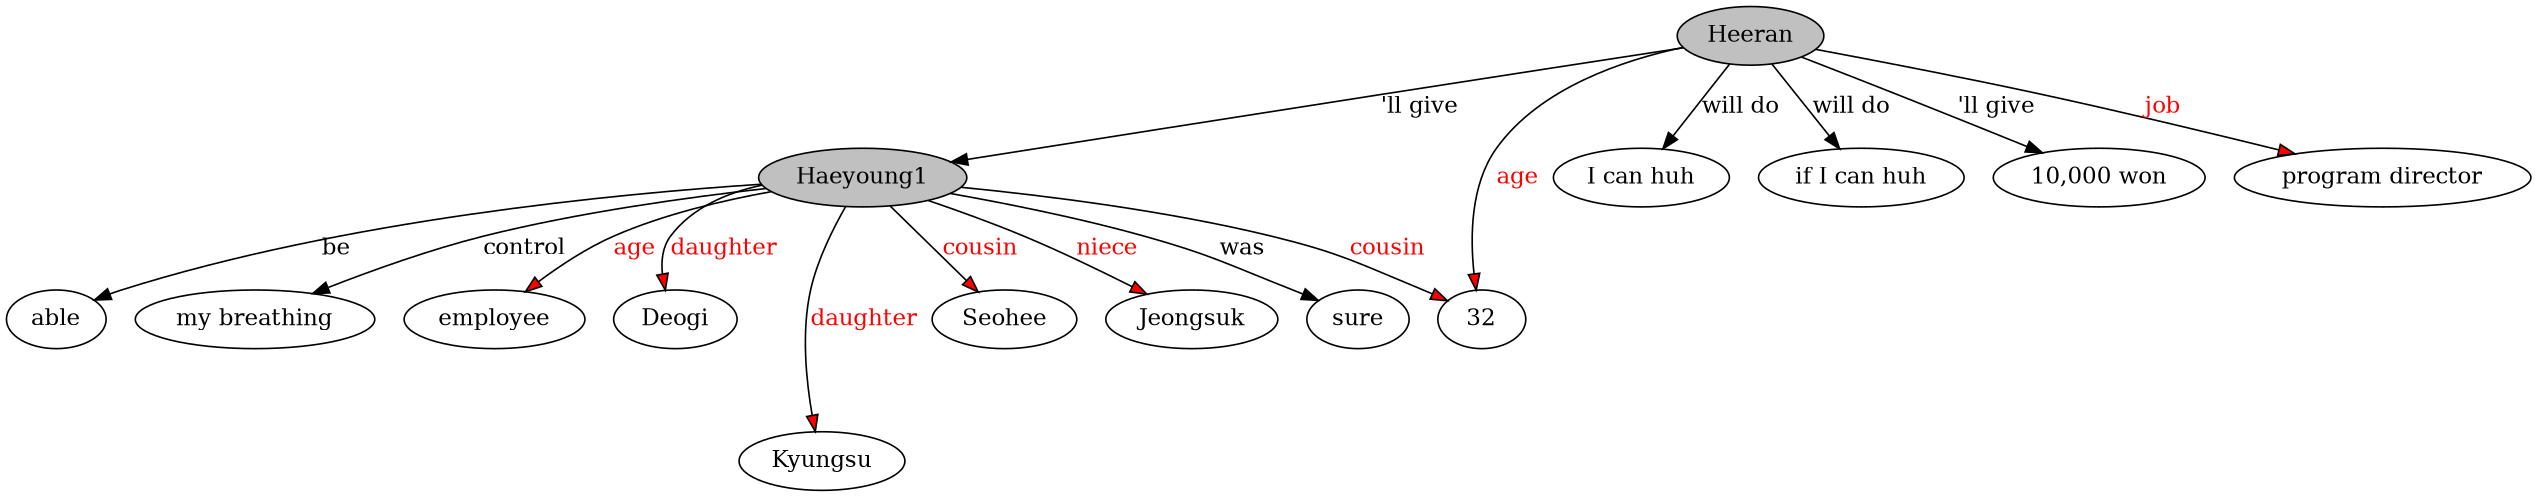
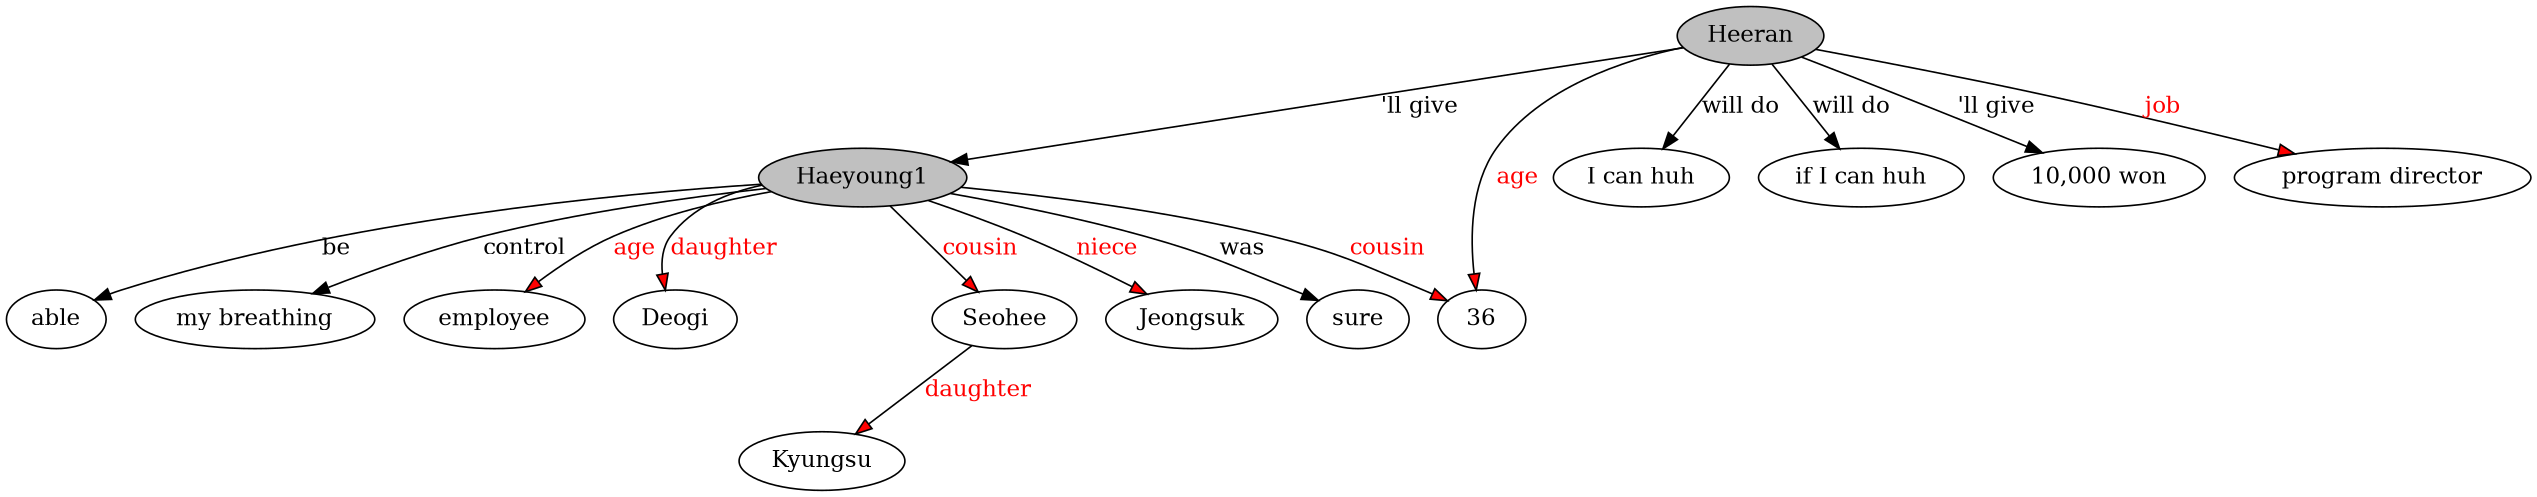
  digraph {
    edge [fillcolor=red fontcolor=red]
    n1 [fillcolor=gray label=Haeyoung1 style=filled]
    n2 [label=sure]
    n3 [label=able]
    n4 [label="my breathing"]
-   n5 [label=32]
+   n5 [label=36]
    n6 [label=employee]
    n7 [label=Deogi]
    n8 [label=Kyungsu]
    n9 [label=Seohee]
    n10 [label=Jeongsuk]
    n11 [fillcolor=gray label=Heeran style=filled]
    n12 [label="I can huh"]
    n13 [label="if I can huh"]
    n14 [label="10,000 won"]
    n15 [label="program director"]
    n1 -> n2 [label=was fillcolor="" fontcolor=""]
    n1 -> n3 [label=be fillcolor="" fontcolor=""]
    n1 -> n4 [label=control fillcolor="" fontcolor=""]
    n1 -> n5 [label=cousin style=filled]
    n1 -> n6 [label=age style=filled]
    n1 -> n7 [label=daughter style=filled]
-   n1 -> n8 [label=daughter style=filled]
+   n9 -> n8 [label=daughter style=filled]
    n1 -> n9 [label=cousin style=filled]
    n1 -> n10 [label=niece style=solid]
    n11 -> n1 [label="'ll give" fillcolor="" fontcolor=""]
    n11 -> n5 [label=age style=filled]
    n11 -> n12 [label="will do" fillcolor="" fontcolor=""]
    n11 -> n13 [label="will do" fillcolor="" fontcolor=""]
    n11 -> n14 [label="'ll give" fillcolor="" fontcolor=""]
    n11 -> n15 [label=job style=filled]
  }
